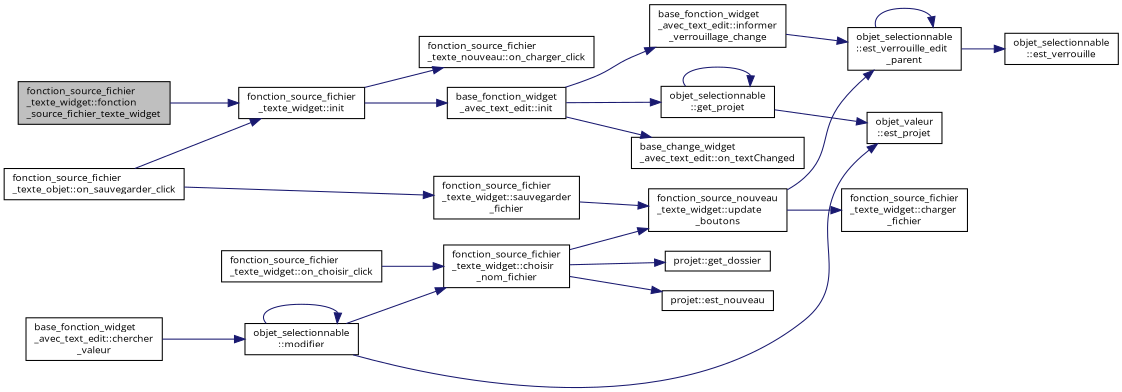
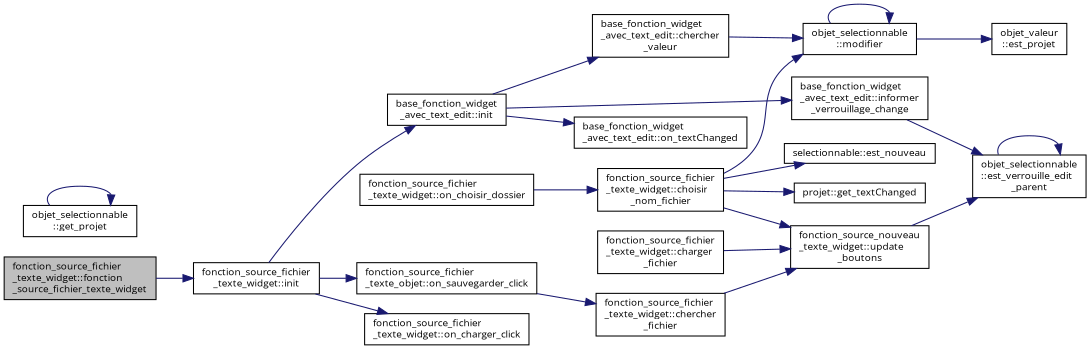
  digraph {
    fontname="Open Sans"
    rankdir=LR
    node [color=black fillcolor=white fontname="Open Sans" fontsize=10 shape=record style=filled]
    edge [color=midnightblue fontname="Open Sans" fontsize=10 labelfontname=Helvetica labelfontsize=10 style=solid]
    n1 [fillcolor=grey75 fontcolor=black height=0.2 label="fonction_source_fichier\l_texte_widget::fonction\l_source_fichier_texte_widget" width=0.4]
    n2 [height=0.2 label="fonction_source_fichier\l_texte_widget::init" width=0.4]
-   n3 [height=0.2 label="fonction_source_fichier\l_texte_nouveau::on_charger_click" width=0.4]
+   n3 [height=0.2 label="fonction_source_fichier\l_texte_widget::on_charger_click" width=0.4]
    n4 [height=0.2 label="fonction_source_fichier\l_texte_objet::on_sauvegarder_click" width=0.4]
    n5 [height=0.2 label="base_fonction_widget\l_avec_text_edit::init" width=0.4]
-   n6 [height=0.2 label="fonction_source_fichier\l_texte_widget::on_choisir_click" width=0.4]
+   n6 [height=0.2 label="fonction_source_fichier\l_texte_widget::on_choisir_dossier" width=0.4]
    n7 [height=0.2 label="fonction_source_fichier\l_texte_widget::choisir\l_nom_fichier" width=0.4]
-   n8 [height=0.2 label="fonction_source_fichier\l_texte_widget::sauvegarder\l_fichier" width=0.4]
+   n8 [height=0.2 label="fonction_source_fichier\l_texte_widget::chercher\l_fichier" width=0.4]
    n9 [height=0.2 label="base_fonction_widget\l_avec_text_edit::chercher\l_valeur" width=0.4]
-   n10 [height=0.2 label="base_change_widget\l_avec_text_edit::on_textChanged" width=0.4]
+   n10 [height=0.2 label="base_fonction_widget\l_avec_text_edit::on_textChanged" width=0.4]
    n11 [height=0.2 label="base_fonction_widget\l_avec_text_edit::informer\l_verrouillage_change" width=0.4]
-   n12 [height=0.2 label="projet::est_nouveau" width=0.4]
-   n13 [height=0.2 label="projet::get_dossier" width=0.4]
+   n12 [height=0.2 label="selectionnable::est_nouveau" width=0.4]
+   n13 [height=0.2 label="projet::get_textChanged" width=0.4]
    n14 [height=0.2 label="fonction_source_nouveau\l_texte_widget::update\l_boutons" width=0.4]
    n15 [height=0.2 label="objet_selectionnable\l::modifier" width=0.4]
    n16 [height=0.2 label="objet_selectionnable\l::get_projet" width=0.4]
    n17 [height=0.2 label="objet_valeur\l::est_projet" width=0.4]
    n18 [height=0.2 label="objet_selectionnable\l::est_verrouille_edit\l_parent" width=0.4]
-   n19 [height=0.2 label="objet_selectionnable\l::est_verrouille" width=0.4]
    n20 [height=0.2 label="fonction_source_fichier\l_texte_widget::charger\l_fichier" width=0.4]
    n1 -> n2
    n2 -> n3
-   n4 -> n2
+   n2 -> n4
    n2 -> n5
    n4 -> n8
-   n5 -> n16
+   n5 -> n9
    n5 -> n10
    n5 -> n11
    n6 -> n7
    n7 -> n12
    n7 -> n13
    n7 -> n14
-   n15 -> n7
+   n7 -> n15
    n8 -> n14
    n9 -> n15
    n11 -> n18
    n14 -> n18
    n15 -> n15
    n15 -> n17
    n16 -> n16
-   n16 -> n17
    n18 -> n18
-   n18 -> n19
-   n14 -> n20
+   n20 -> n14
  }
